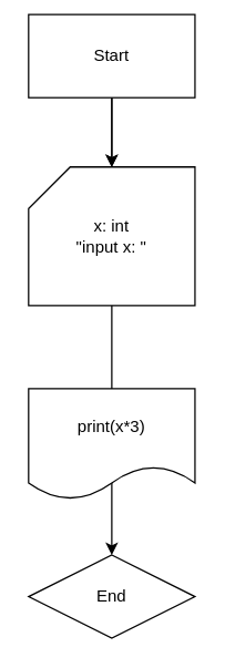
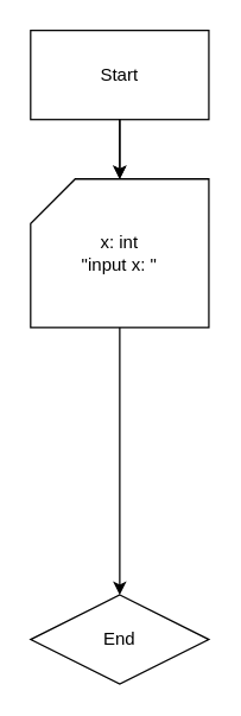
  <mxCell id="0" />
  <mxCell id="1" parent="0" />
  <mxCell id="2" style="edgeStyle=orthogonalEdgeStyle;rounded=0;orthogonalLoop=1;jettySize=auto;html=1;" edge="1" parent="1" source="7" target="4"><mxGeometry relative="1" as="geometry"><Array as="points"><mxPoint x="80" y="120" /><mxPoint x="80" y="120" /></Array></mxGeometry></mxCell>
- <mxCell id="3" value="&lt;div&gt;Start&lt;/div&gt;" style="rounded=0;whiteSpace=wrap;html=1;" vertex="1" parent="1"><mxGeometry x="20" y="10" width="120" height="60" as="geometry" /></mxCell>
+ <mxCell id="3" value="&lt;div&gt;Start&lt;/div&gt;" style="rounded=0;whiteSpace=wrap;html=1;" vertex="1" parent="1"><mxGeometry x="20" y="20" width="120" height="60" as="geometry" /></mxCell>
  <mxCell id="4" value="End" style="rhombus;whiteSpace=wrap;html=1;" vertex="1" parent="1"><mxGeometry x="20" y="400" width="120" height="60" as="geometry" /></mxCell>
  <mxCell id="5" style="edgeStyle=orthogonalEdgeStyle;rounded=0;orthogonalLoop=1;jettySize=auto;html=1;entryX=0.5;entryY=0;entryDx=0;entryDy=0;entryPerimeter=0;" edge="1" parent="1" source="3"><mxGeometry relative="1" as="geometry"><mxPoint x="80" y="120" as="targetPoint" /></mxGeometry></mxCell>
  <mxCell id="6" value="" style="edgeStyle=orthogonalEdgeStyle;rounded=0;orthogonalLoop=1;jettySize=auto;html=1;" edge="1" parent="1" source="3" target="7"><mxGeometry relative="1" as="geometry"><mxPoint x="80" y="80" as="sourcePoint" /><mxPoint x="80" y="350" as="targetPoint" /><Array as="points" /></mxGeometry></mxCell>
  <mxCell id="7" value="x: int&lt;br&gt;&quot;input x: &quot;" style="shape=card;whiteSpace=wrap;html=1;" vertex="1" parent="1"><mxGeometry x="20" y="120" width="120" height="100" as="geometry" /></mxCell>
- <mxCell id="8" value="print(x*3)" style="shape=document;whiteSpace=wrap;html=1;boundedLbl=1;" vertex="1" parent="1"><mxGeometry x="20" y="280" width="120" height="80" as="geometry" /></mxCell>
